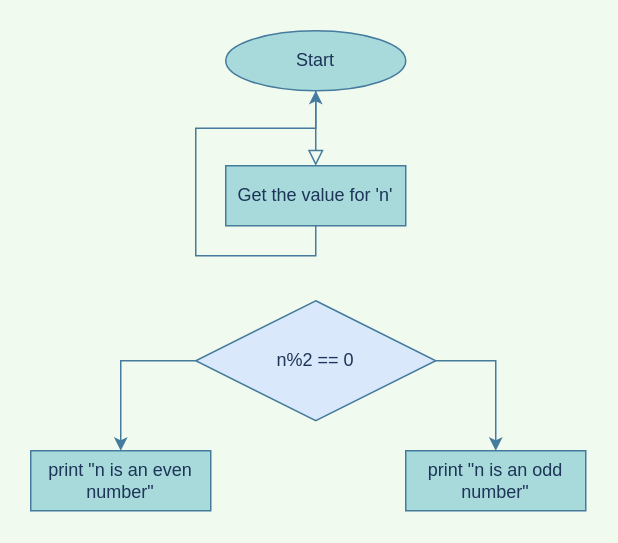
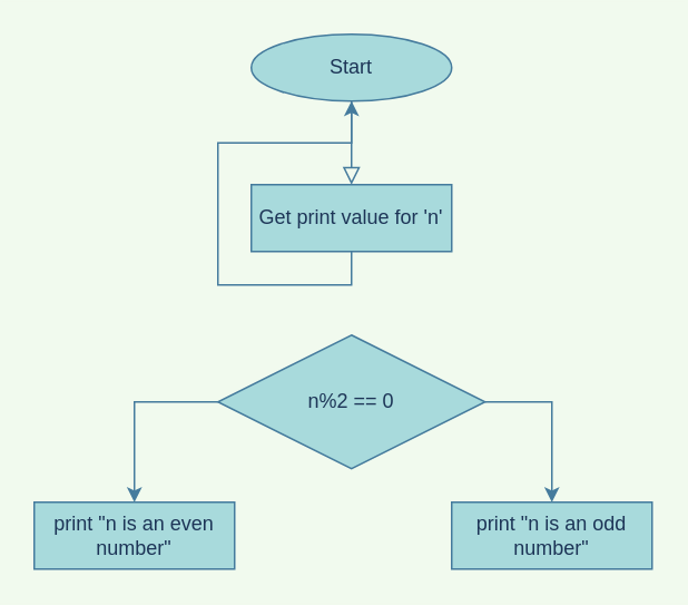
  <mxCell id="0" />
  <mxCell id="1" parent="0" />
  <mxCell id="2" value="" style="rounded=0;html=1;jettySize=auto;orthogonalLoop=1;fontSize=11;endArrow=block;endFill=0;endSize=8;strokeWidth=1;shadow=0;labelBackgroundColor=none;edgeStyle=orthogonalEdgeStyle;strokeColor=#457B9D;fontColor=#1D3557;" parent="1" source="3" edge="1"><mxGeometry relative="1" as="geometry"><mxPoint x="210" y="110" as="targetPoint" /></mxGeometry></mxCell>
  <mxCell id="3" value="Start" style="ellipse;whiteSpace=wrap;html=1;fontSize=12;glass=0;strokeWidth=1;shadow=0;fillColor=#A8DADC;strokeColor=#457B9D;fontColor=#1D3557;" parent="1" vertex="1"><mxGeometry x="150" y="20" width="120" height="40" as="geometry" /></mxCell>
  <mxCell id="4" style="edgeStyle=orthogonalEdgeStyle;rounded=0;orthogonalLoop=1;jettySize=auto;html=1;exitX=0.5;exitY=1;exitDx=0;exitDy=0;strokeColor=#457B9D;fontColor=#1D3557;fillColor=#A8DADC;labelBackgroundColor=#F1FAEE;" edge="1" parent="1" source="5" target="3"><mxGeometry relative="1" as="geometry" /></mxCell>
- <mxCell id="5" value="Get the value for 'n'" style="rounded=0;whiteSpace=wrap;html=1;strokeColor=#457B9D;fontColor=#1D3557;fillColor=#A8DADC;" vertex="1" parent="1"><mxGeometry x="150" y="110" width="120" height="40" as="geometry" /></mxCell>
+ <mxCell id="5" value="Get print value for 'n'" style="rounded=0;whiteSpace=wrap;html=1;strokeColor=#457B9D;fontColor=#1D3557;fillColor=#A8DADC;" vertex="1" parent="1"><mxGeometry x="150" y="110" width="120" height="40" as="geometry" /></mxCell>
  <mxCell id="6" style="edgeStyle=orthogonalEdgeStyle;rounded=0;orthogonalLoop=1;jettySize=auto;html=1;exitX=1;exitY=0.5;exitDx=0;exitDy=0;entryX=0.5;entryY=0;entryDx=0;entryDy=0;strokeColor=#457B9D;fontColor=#1D3557;fillColor=#A8DADC;labelBackgroundColor=#F1FAEE;" edge="1" parent="1" source="8" target="10"><mxGeometry relative="1" as="geometry" /></mxCell>
  <mxCell id="7" style="edgeStyle=orthogonalEdgeStyle;rounded=0;orthogonalLoop=1;jettySize=auto;html=1;exitX=0;exitY=0.5;exitDx=0;exitDy=0;entryX=0.5;entryY=0;entryDx=0;entryDy=0;strokeColor=#457B9D;fontColor=#1D3557;fillColor=#A8DADC;labelBackgroundColor=#F1FAEE;" edge="1" parent="1" source="8" target="9"><mxGeometry relative="1" as="geometry" /></mxCell>
- <mxCell id="8" value="n%2 == 0" style="rhombus;whiteSpace=wrap;html=1;strokeColor=#457B9D;fontColor=#1D3557;fillColor=#dae8fc;rounded=0;" vertex="1" parent="1"><mxGeometry x="130" y="200" width="160" height="80" as="geometry" /></mxCell>
+ <mxCell id="8" value="n%2 == 0" style="rhombus;whiteSpace=wrap;html=1;strokeColor=#457B9D;fontColor=#1D3557;fillColor=#A8DADC;rounded=0;" vertex="1" parent="1"><mxGeometry x="130" y="200" width="160" height="80" as="geometry" /></mxCell>
  <mxCell id="9" value="print &quot;n is an even number&quot;" style="rounded=0;whiteSpace=wrap;html=1;strokeColor=#457B9D;fontColor=#1D3557;fillColor=#A8DADC;" vertex="1" parent="1"><mxGeometry x="20" y="300" width="120" height="40" as="geometry" /></mxCell>
  <mxCell id="10" value="print &quot;n is an odd number&quot;" style="rounded=0;whiteSpace=wrap;html=1;strokeColor=#457B9D;fontColor=#1D3557;fillColor=#A8DADC;" vertex="1" parent="1"><mxGeometry x="270" y="300" width="120" height="40" as="geometry" /></mxCell>
